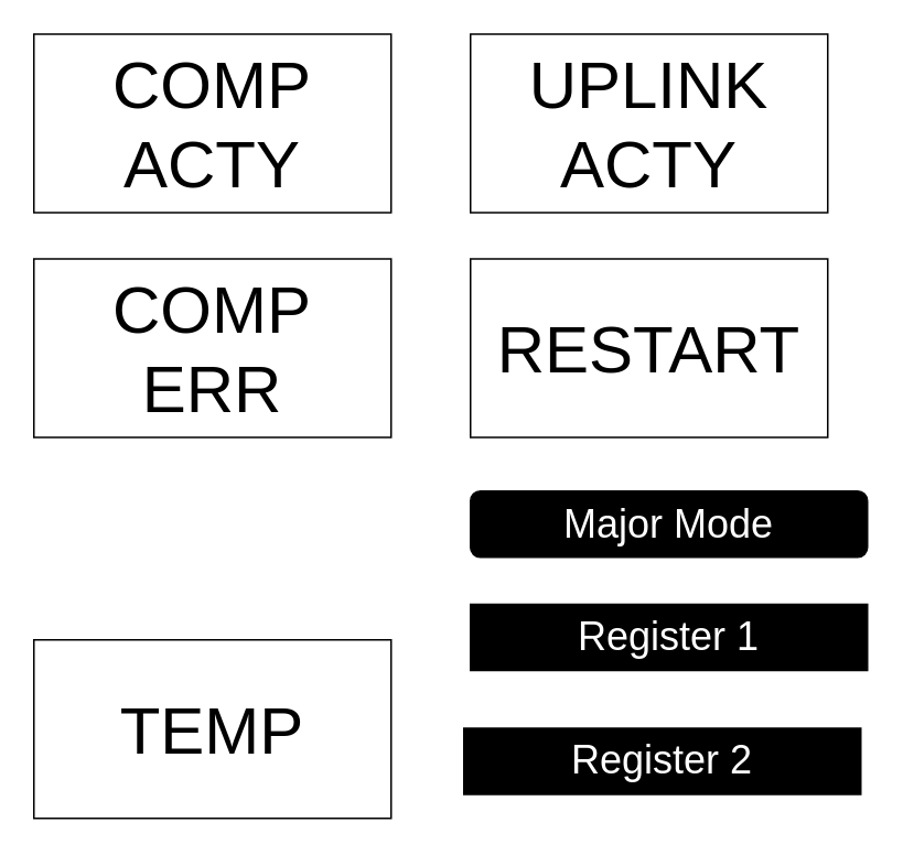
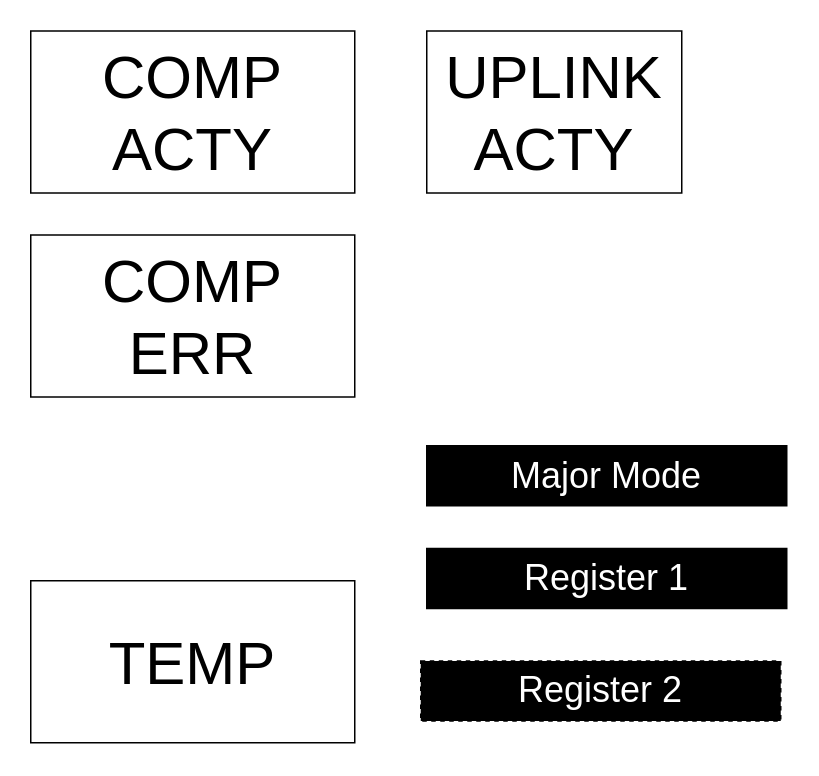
  <mxCell id="0" />
  <mxCell id="1" parent="0" />
  <mxCell id="2" value="Register 1" style="rounded=0;whiteSpace=wrap;html=1;fontColor=#FFFFFF;strokeColor=#000000;fillColor=#000000;fontSize=24;" parent="1" vertex="1"><mxGeometry x="284" y="365" width="240" height="40" as="geometry" /></mxCell>
- <mxCell id="3" value="Register 2" style="rounded=0;whiteSpace=wrap;html=1;fontColor=#FFFFFF;fillColor=#000000;fontSize=24;" parent="1" vertex="1"><mxGeometry x="280" y="440" width="240" height="40" as="geometry" /></mxCell>
- <mxCell id="4" value="Major Mode" style="whiteSpace=wrap;html=1;fillColor=#000000;fontColor=#FFFFFF;fontSize=24;rounded=1;" parent="1" vertex="1"><mxGeometry x="284" y="296.5" width="240" height="40" as="geometry" /></mxCell>
+ <mxCell id="3" value="Register 2" style="rounded=0;whiteSpace=wrap;html=1;fontColor=#FFFFFF;fillColor=#000000;fontSize=24;dashed=1;" parent="1" vertex="1"><mxGeometry x="280" y="440" width="240" height="40" as="geometry" /></mxCell>
+ <mxCell id="4" value="Major Mode" style="rounded=0;whiteSpace=wrap;html=1;fillColor=#000000;fontColor=#FFFFFF;fontSize=24;" parent="1" vertex="1"><mxGeometry x="284" y="296.5" width="240" height="40" as="geometry" /></mxCell>
  <mxCell id="5" value="COMP ERR" style="rounded=0;whiteSpace=wrap;html=1;fontSize=40;aspect=fixed;" parent="1" vertex="1"><mxGeometry x="20" y="156" width="216" height="108" as="geometry" /></mxCell>
- <mxCell id="6" value="RESTART" style="rounded=0;whiteSpace=wrap;html=1;fontSize=40;fillColor=#FFFFFF;strokeColor=#000000;aspect=fixed;" parent="1" vertex="1"><mxGeometry x="284" y="156" width="216" height="108" as="geometry" /></mxCell>
  <mxCell id="7" value="TEMP" style="rounded=0;whiteSpace=wrap;html=1;fontSize=40;fillColor=#FFFFFF;strokeColor=#000000;aspect=fixed;" parent="1" vertex="1"><mxGeometry x="20" y="386.5" width="216" height="108" as="geometry" /></mxCell>
  <mxCell id="8" value="&lt;div&gt;COMP&lt;/div&gt;&lt;div&gt;ACTY&lt;br&gt;&lt;/div&gt;" style="rounded=0;whiteSpace=wrap;html=1;fontSize=40;fillColor=#FFFFFF;strokeColor=#000000;aspect=fixed;" parent="1" vertex="1"><mxGeometry x="20" y="20" width="216" height="108" as="geometry" /></mxCell>
- <mxCell id="9" value="&lt;div&gt;UPLINK&lt;/div&gt;&lt;div&gt;ACTY&lt;br&gt;&lt;/div&gt;" style="rounded=0;whiteSpace=wrap;html=1;fontSize=40;aspect=fixed;" parent="1" vertex="1"><mxGeometry x="284" y="20" width="216" height="108" as="geometry" /></mxCell>
+ <mxCell id="9" value="&lt;div&gt;UPLINK&lt;/div&gt;&lt;div&gt;ACTY&lt;br&gt;&lt;/div&gt;" style="rounded=0;whiteSpace=wrap;html=1;fontSize=40;aspect=fixed;" parent="1" vertex="1"><mxGeometry x="284" y="20" width="170" height="108" as="geometry" /></mxCell>
